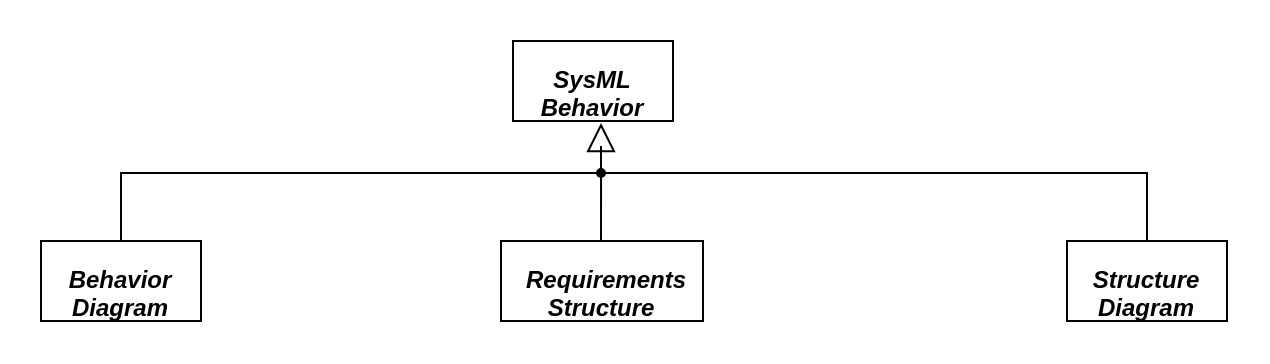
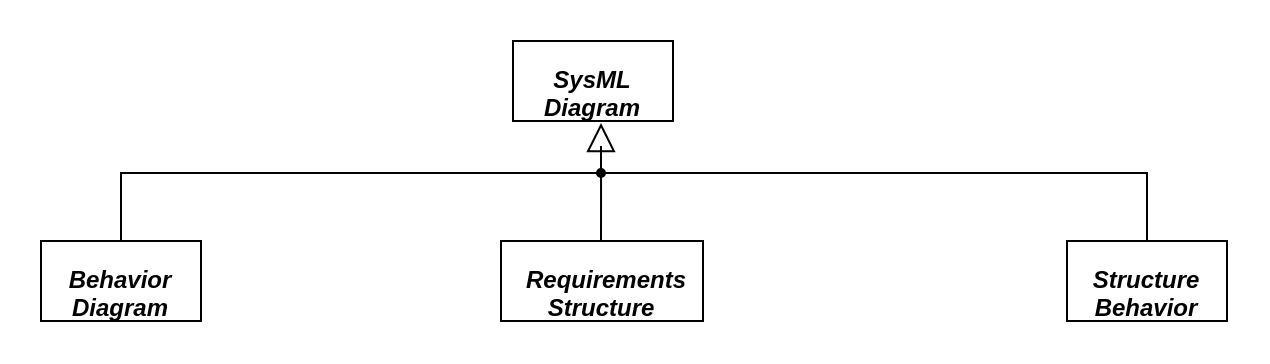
  <mxCell id="0" />
  <mxCell id="1" parent="0" />
- <mxCell id="2" value="&lt;p style=&quot;margin: 13px&quot;&gt;&lt;b&gt;&lt;i&gt;SysML Behavior&lt;/i&gt;&lt;/b&gt;&lt;/p&gt;" style="shape=rect;html=1;overflow=fill;whiteSpace=wrap;align=center;" parent="1" vertex="1"><mxGeometry x="256" y="20" width="80" height="40" as="geometry" /></mxCell>
+ <mxCell id="2" value="&lt;p style=&quot;margin: 13px&quot;&gt;&lt;b&gt;&lt;i&gt;SysML Diagram&lt;/i&gt;&lt;/b&gt;&lt;/p&gt;" style="shape=rect;html=1;overflow=fill;whiteSpace=wrap;align=center;" parent="1" vertex="1"><mxGeometry x="256" y="20" width="80" height="40" as="geometry" /></mxCell>
  <mxCell id="3" value="&lt;p style=&quot;margin: 13px&quot;&gt;&lt;b&gt;&lt;i&gt;Behavior Diagram&lt;/i&gt;&lt;/b&gt;&lt;/p&gt;" style="shape=rect;html=1;overflow=fill;whiteSpace=wrap;align=center;" parent="1" vertex="1"><mxGeometry x="20" y="120" width="80" height="40" as="geometry" /></mxCell>
  <mxCell id="4" value="&lt;p style=&quot;margin: 13px&quot;&gt;&lt;b&gt;&lt;i&gt;Requirements Structure&lt;/i&gt;&lt;/b&gt;&lt;/p&gt;" style="shape=rect;html=1;overflow=fill;whiteSpace=wrap;align=center;" parent="1" vertex="1"><mxGeometry x="250" y="120" width="101" height="40" as="geometry" /></mxCell>
- <mxCell id="5" value="&lt;p style=&quot;margin: 13px&quot;&gt;&lt;b&gt;&lt;i&gt;Structure Diagram&lt;/i&gt;&lt;/b&gt;&lt;/p&gt;" style="shape=rect;html=1;overflow=fill;whiteSpace=wrap;align=center;" parent="1" vertex="1"><mxGeometry x="533" y="120" width="80" height="40" as="geometry" /></mxCell>
+ <mxCell id="5" value="&lt;p style=&quot;margin: 13px&quot;&gt;&lt;b&gt;&lt;i&gt;Structure Behavior&lt;/i&gt;&lt;/b&gt;&lt;/p&gt;" style="shape=rect;html=1;overflow=fill;whiteSpace=wrap;align=center;" parent="1" vertex="1"><mxGeometry x="533" y="120" width="80" height="40" as="geometry" /></mxCell>
  <mxCell id="6" value="" style="verticalAlign=bottom;html=1;ellipse;fillColor=#000000;strokeColor=#000000;" vertex="1" parent="1"><mxGeometry x="298" y="84" width="4" height="4" as="geometry" /></mxCell>
  <mxCell id="7" value="" style="edgeStyle=elbowEdgeStyle;html=1;endSize=12;endArrow=block;endFill=0;elbow=horizontal;rounded=0;" edge="1" source="6" parent="1"><mxGeometry x="1" relative="1" as="geometry"><mxPoint x="300" y="61" as="targetPoint" /></mxGeometry></mxCell>
  <mxCell id="8" value="" style="edgeStyle=elbowEdgeStyle;html=1;elbow=vertical;verticalAlign=bottom;endArrow=none;rounded=0;entryX=0.5;entryY=0;entryDx=0;entryDy=0;" edge="1" source="6" parent="1" target="5"><mxGeometry x="1" relative="1" as="geometry"><mxPoint x="370" y="111" as="targetPoint" /><Array as="points"><mxPoint x="450" y="86" /></Array></mxGeometry></mxCell>
  <mxCell id="9" value="" style="edgeStyle=elbowEdgeStyle;html=1;elbow=vertical;verticalAlign=bottom;endArrow=none;rounded=0;entryX=0.5;entryY=0;entryDx=0;entryDy=0;" edge="1" source="6" parent="1" target="3"><mxGeometry x="1" relative="1" as="geometry"><mxPoint x="230" y="111" as="targetPoint" /><Array as="points"><mxPoint x="180" y="86" /></Array></mxGeometry></mxCell>
  <mxCell id="10" value="" style="edgeStyle=elbowEdgeStyle;html=1;elbow=vertical;verticalAlign=bottom;endArrow=none;rounded=0;entryX=0.495;entryY=0.003;entryDx=0;entryDy=0;exitX=0.505;exitY=0.801;exitDx=0;exitDy=0;exitPerimeter=0;entryPerimeter=0;" edge="1" parent="1" source="6" target="4"><mxGeometry x="1" relative="1" as="geometry"><mxPoint x="583" y="130" as="targetPoint" /><mxPoint x="312" y="96" as="sourcePoint" /><Array as="points"><mxPoint x="320" y="100" /></Array></mxGeometry></mxCell>
